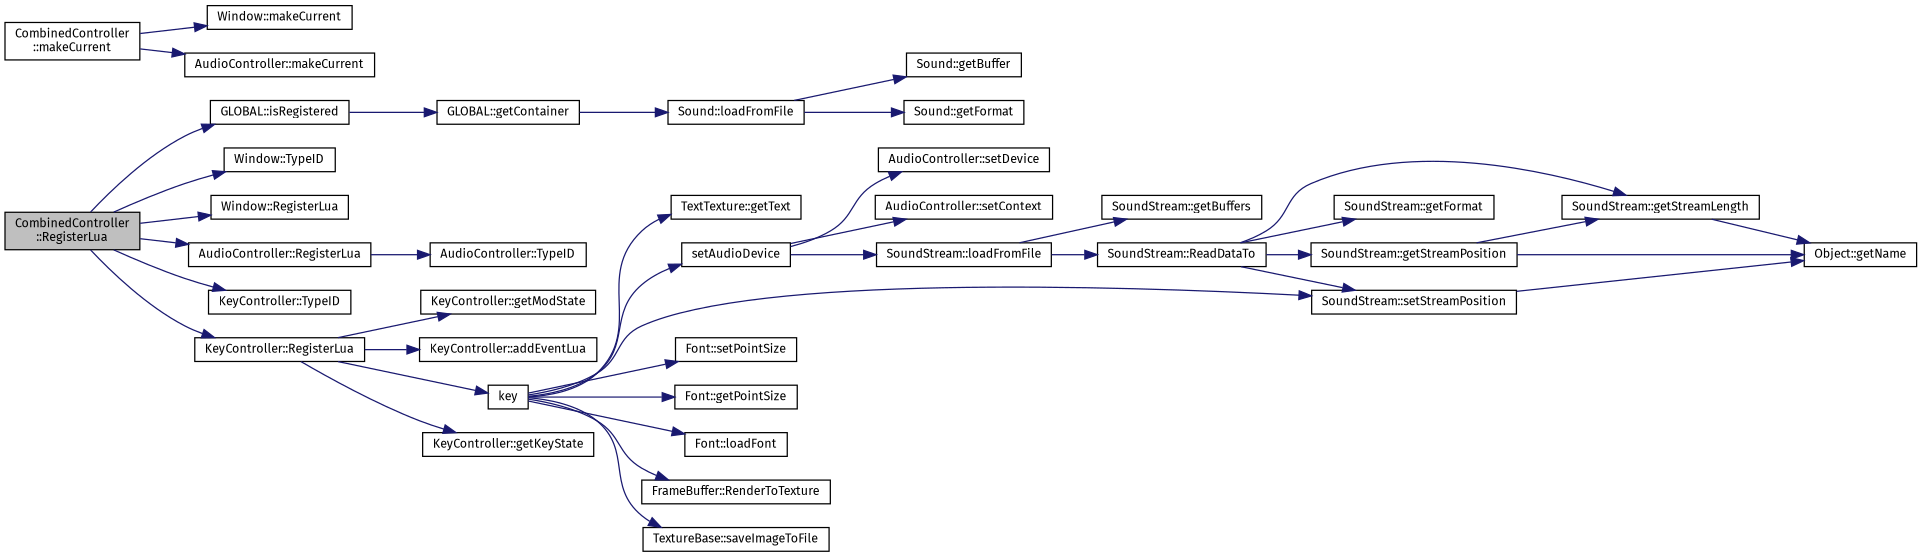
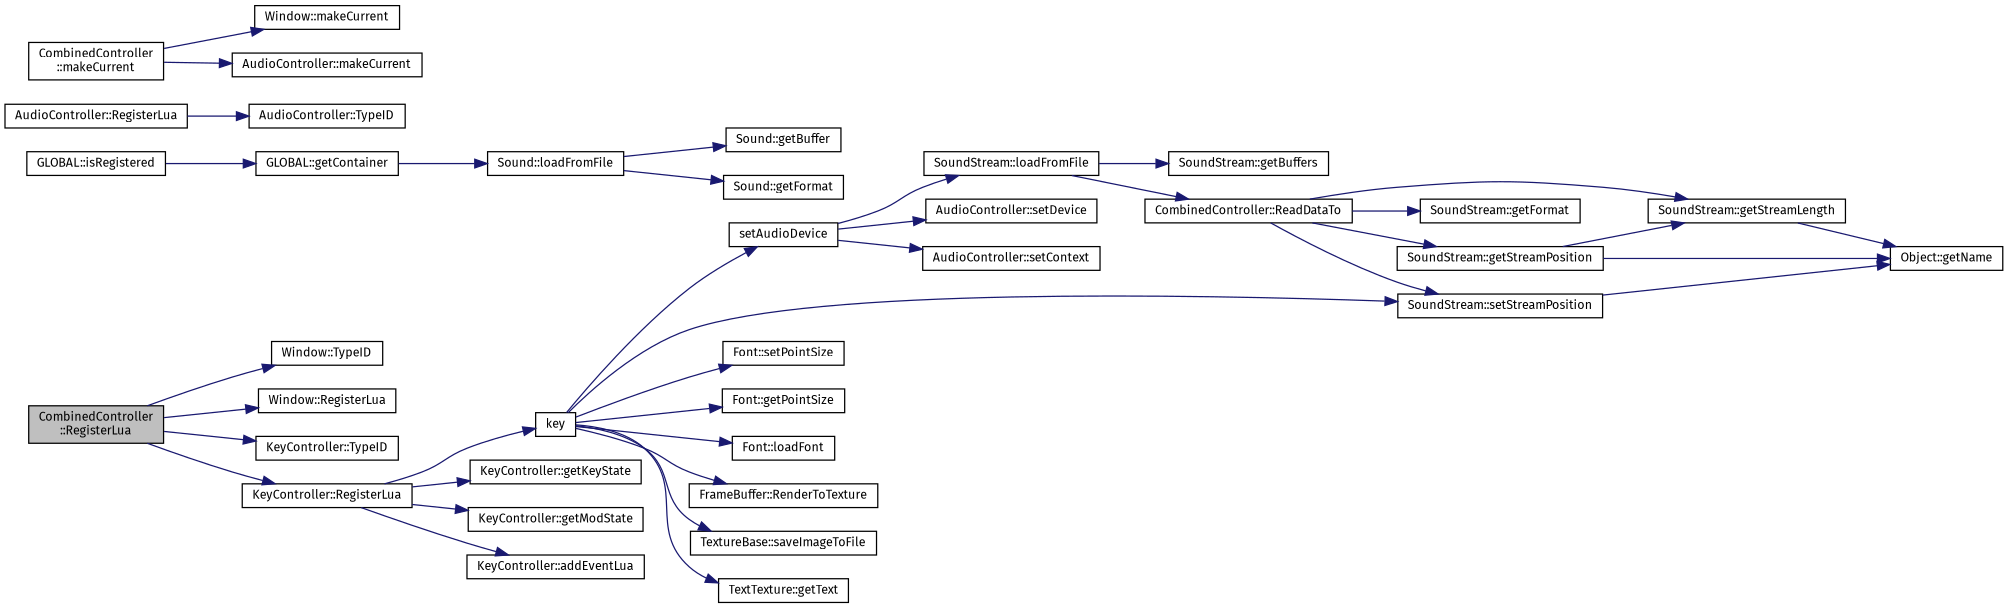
  digraph {
    fontname="Fira Sans"
    rankdir=LR
    node [color=black fillcolor=white fontname="Fira Sans" fontsize=10 shape=record style=filled]
    edge [color=midnightblue fontname="Fira Sans" fontsize=10 labelfontname=Helvetica labelfontsize=10 style=solid]
    n1 [fillcolor=grey75 fontcolor=black height=0.2 label="CombinedController\l::RegisterLua" width=0.4]
    n2 [height=0.2 label="GLOBAL::isRegistered" width=0.4]
    n3 [height=0.2 label="Window::TypeID" width=0.4]
    n4 [height=0.2 label="Window::RegisterLua" width=0.4]
    n5 [height=0.2 label="AudioController::RegisterLua" width=0.4]
    n6 [height=0.2 label="KeyController::TypeID" width=0.4]
    n7 [height=0.2 label="KeyController::RegisterLua" width=0.4]
    n8 [height=0.2 label="GLOBAL::getContainer" width=0.4]
    n9 [height=0.2 label="AudioController::TypeID" width=0.4]
    n10 [height=0.2 label=key width=0.4]
    n11 [height=0.2 label="KeyController::getKeyState" width=0.4]
    n12 [height=0.2 label="KeyController::getModState" width=0.4]
    n13 [height=0.2 label="KeyController::addEventLua" width=0.4]
    n14 [height=0.2 label="Sound::loadFromFile" width=0.4]
    n15 [height=0.2 label=setAudioDevice width=0.4]
    n16 [height=0.2 label="SoundStream::setStreamPosition" width=0.4]
    n17 [height=0.2 label="Font::setPointSize" width=0.4]
    n18 [height=0.2 label="Font::getPointSize" width=0.4]
    n19 [height=0.2 label="Font::loadFont" width=0.4]
    n20 [height=0.2 label="FrameBuffer::RenderToTexture" width=0.4]
    n21 [height=0.2 label="TextureBase::saveImageToFile" width=0.4]
    n22 [height=0.2 label="TextTexture::getText" width=0.4]
    n23 [height=0.2 label="AudioController::setDevice" width=0.4]
    n24 [height=0.2 label="AudioController::setContext" width=0.4]
    n25 [height=0.2 label="SoundStream::loadFromFile" width=0.4]
    n26 [height=0.2 label="Object::getName" width=0.4]
    n27 [height=0.2 label="CombinedController\l::makeCurrent" width=0.4]
    n28 [height=0.2 label="Window::makeCurrent" width=0.4]
    n29 [height=0.2 label="AudioController::makeCurrent" width=0.4]
-   n30 [height=0.2 label="SoundStream::ReadDataTo" width=0.4]
+   n30 [height=0.2 label="CombinedController::ReadDataTo" width=0.4]
    n31 [height=0.2 label="SoundStream::getBuffers" width=0.4]
    n32 [height=0.2 label="Sound::getBuffer" width=0.4]
    n33 [height=0.2 label="Sound::getFormat" width=0.4]
    n34 [height=0.2 label="SoundStream::getFormat" width=0.4]
    n35 [height=0.2 label="SoundStream::getStreamPosition" width=0.4]
    n36 [height=0.2 label="SoundStream::getStreamLength" width=0.4]
-   n1 -> n2
    n1 -> n3
    n1 -> n4
-   n1 -> n5
    n1 -> n6
    n1 -> n7
    n2 -> n8
    n5 -> n9
    n7 -> n10
    n7 -> n11
    n7 -> n12
    n7 -> n13
    n8 -> n14
    n10 -> n15
    n10 -> n16
    n10 -> n17
    n10 -> n18
    n10 -> n19
    n10 -> n20
    n10 -> n21
    n10 -> n22
    n14 -> n32
    n14 -> n33
    n15 -> n23
    n15 -> n24
    n15 -> n25
    n16 -> n26
    n25 -> n30
    n25 -> n31
    n27 -> n28
    n27 -> n29
    n30 -> n16
    n30 -> n34
    n30 -> n35
    n30 -> n36
    n35 -> n26
    n35 -> n36
    n36 -> n26
  }
